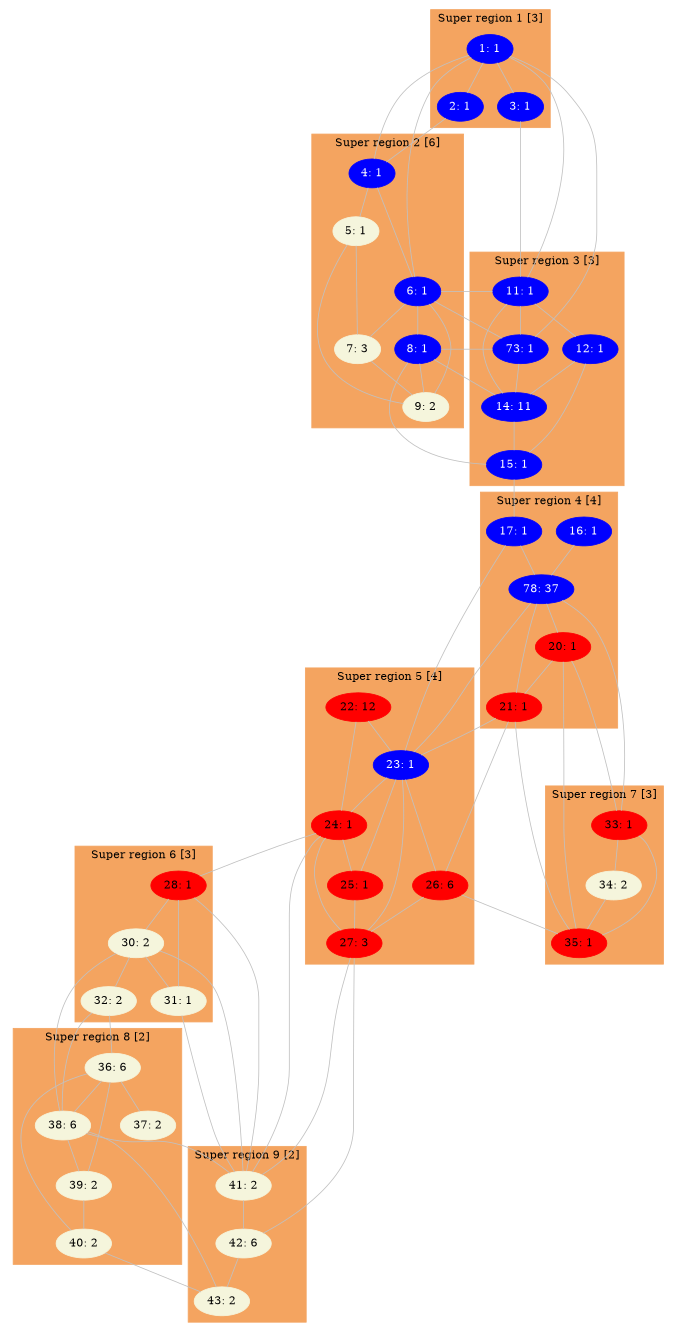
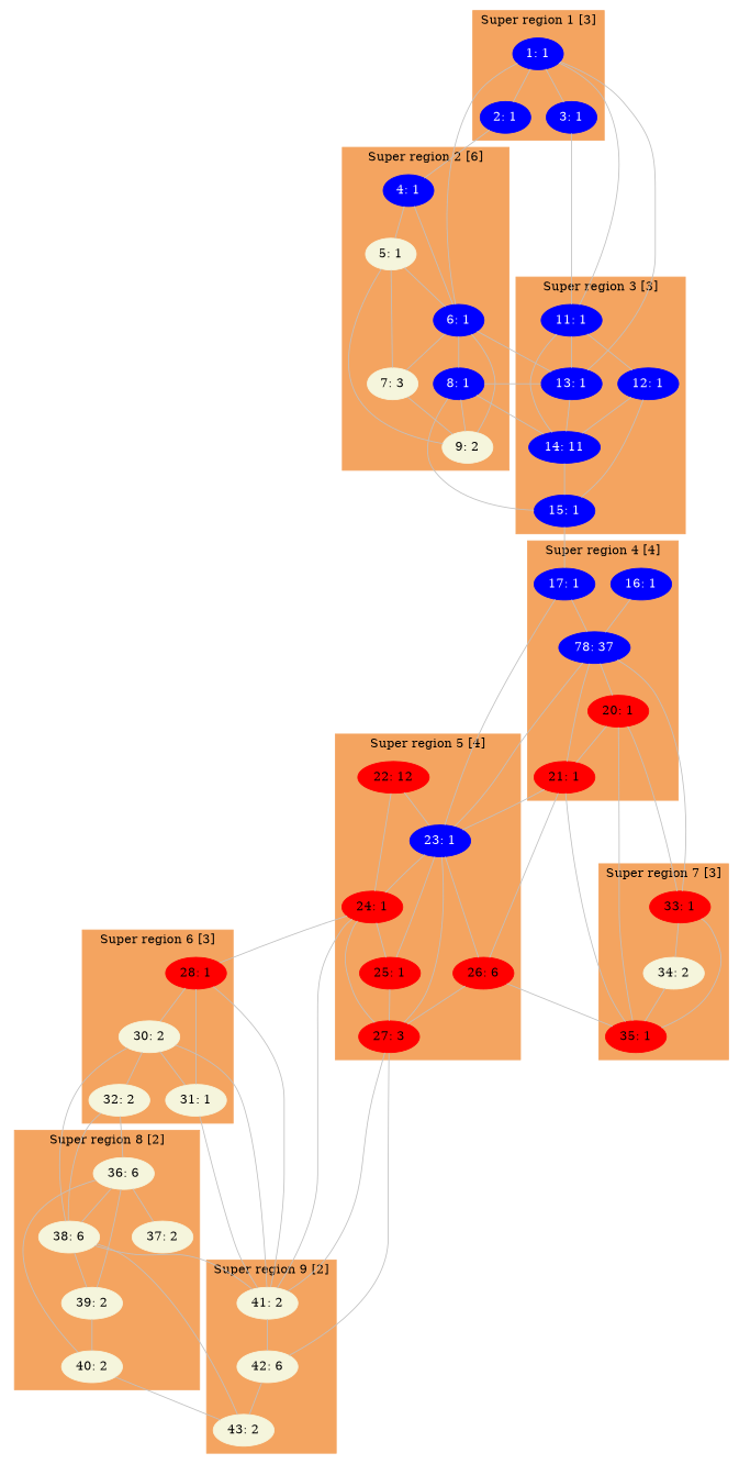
  digraph {
    node [color=blue fontcolor=black style=filled]
    edge [arrowhead=none color=grey penwidth=1.0]
    n1 [fontcolor=white label="1: 1"]
    n2 [fontcolor=white label="2: 1"]
    n3 [fontcolor=white label="3: 1"]
    n4 [fontcolor=white label="4: 1"]
    n5 [color=beige label="5: 1"]
    n6 [fontcolor=white label="6: 1"]
    n7 [color=beige label="7: 3"]
    n8 [fontcolor=white label="8: 1"]
    n9 [color=beige label="9: 2"]
    n10 [fontcolor=white label="11: 1"]
    n11 [fontcolor=white label="12: 1"]
-   n12 [fontcolor=white label="73: 1"]
+   n12 [fontcolor=white label="13: 1"]
    n13 [fontcolor=white label="14: 11"]
    n14 [fontcolor=white label="15: 1"]
    n15 [fontcolor=white label="16: 1"]
    n16 [fontcolor=white label="17: 1"]
    n17 [fontcolor=white label="78: 37"]
    n18 [color=red label="20: 1"]
    n19 [color=red label="21: 1"]
    n20 [color=red label="22: 12"]
    n21 [fontcolor=white label="23: 1"]
    n22 [color=red label="24: 1"]
    n23 [color=red label="25: 1"]
    n24 [color=red label="26: 6"]
    n25 [color=red label="27: 3"]
    n26 [color=red label="28: 1"]
    n27 [color=beige label="30: 2"]
    n28 [color=beige label="31: 1"]
    n29 [color=beige label="32: 2"]
    n30 [color=red label="33: 1"]
    n31 [color=beige label="34: 2"]
    n32 [color=red label="35: 1"]
    n33 [color=beige label="36: 6"]
    n34 [color=beige label="37: 2"]
    n35 [color=beige label="38: 6"]
    n36 [color=beige label="39: 2"]
    n37 [color=beige label="40: 2"]
    n38 [color=beige label="41: 2"]
    n39 [color=beige label="42: 6"]
    n40 [color=beige label="43: 2"]
    subgraph cluster_1 {
      color=sandybrown
      label="Super region 1 [3]"
      style=filled
      n1
      n2
      n3
    }
    subgraph cluster_2 {
      color=sandybrown
      label="Super region 2 [6]"
      style=filled
      n4
      n5
      n6
      n7
      n8
      n9
    }
    subgraph cluster_3 {
      color=sandybrown
      label="Super region 3 [3]"
      style=filled
      n10
      n11
      n12
      n13
      n14
    }
    subgraph cluster_4 {
      color=sandybrown
      label="Super region 4 [4]"
      style=filled
      n15
      n16
      n17
      n18
      n19
    }
    subgraph cluster_5 {
      color=sandybrown
      label="Super region 5 [4]"
      style=filled
      n20
      n21
      n22
      n23
      n24
      n25
    }
    subgraph cluster_6 {
      color=sandybrown
      label="Super region 6 [3]"
      style=filled
      n26
      n27
      n28
      n29
    }
    subgraph cluster_7 {
      color=sandybrown
      label="Super region 7 [3]"
      style=filled
      n30
      n31
      n32
    }
    subgraph cluster_8 {
      color=sandybrown
      label="Super region 8 [2]"
      style=filled
      n33
      n34
      n35
      n36
      n37
    }
    subgraph cluster_9 {
      color=sandybrown
      label="Super region 9 [2]"
      style=filled
      n38
      n39
      n40
    }
    n1 -> n2
    n1 -> n3
-   n1 -> n4
    n1 -> n6
    n1 -> n10
    n1 -> n12
    n2 -> n4
    n3 -> n10
    n4 -> n5
    n4 -> n6
-   n10 -> n6
+   n5 -> n6
    n5 -> n7
    n5 -> n9
    n6 -> n7
    n6 -> n8
    n6 -> n9
    n6 -> n12
    n7 -> n9
    n8 -> n9
    n8 -> n12
    n8 -> n13
    n8 -> n14
    n10 -> n11
    n10 -> n12
    n10 -> n13
    n11 -> n13
    n11 -> n14
    n12 -> n13
    n13 -> n14
    n14 -> n16
    n15 -> n17
    n16 -> n17
    n16 -> n21
    n17 -> n18
    n17 -> n19
    n17 -> n21
    n17 -> n30
    n18 -> n19
    n18 -> n30
    n18 -> n32
    n19 -> n21
    n19 -> n24
    n19 -> n32
    n20 -> n21
    n20 -> n22
    n21 -> n22
    n21 -> n23
    n21 -> n24
    n21 -> n25
    n22 -> n23
    n22 -> n25
    n22 -> n26
    n22 -> n38
    n23 -> n25
    n24 -> n25
    n24 -> n32
    n25 -> n38
    n25 -> n39
    n26 -> n27
    n26 -> n28
    n26 -> n38
    n27 -> n28
    n27 -> n29
    n27 -> n35
    n27 -> n38
    n28 -> n38
    n29 -> n33
    n29 -> n35
    n30 -> n31
    n30 -> n32
    n31 -> n32
    n33 -> n34
    n33 -> n35
    n33 -> n36
    n33 -> n37
    n35 -> n36
    n35 -> n38
    n35 -> n40
    n36 -> n37
    n37 -> n40
    n38 -> n39
    n39 -> n40
  }
